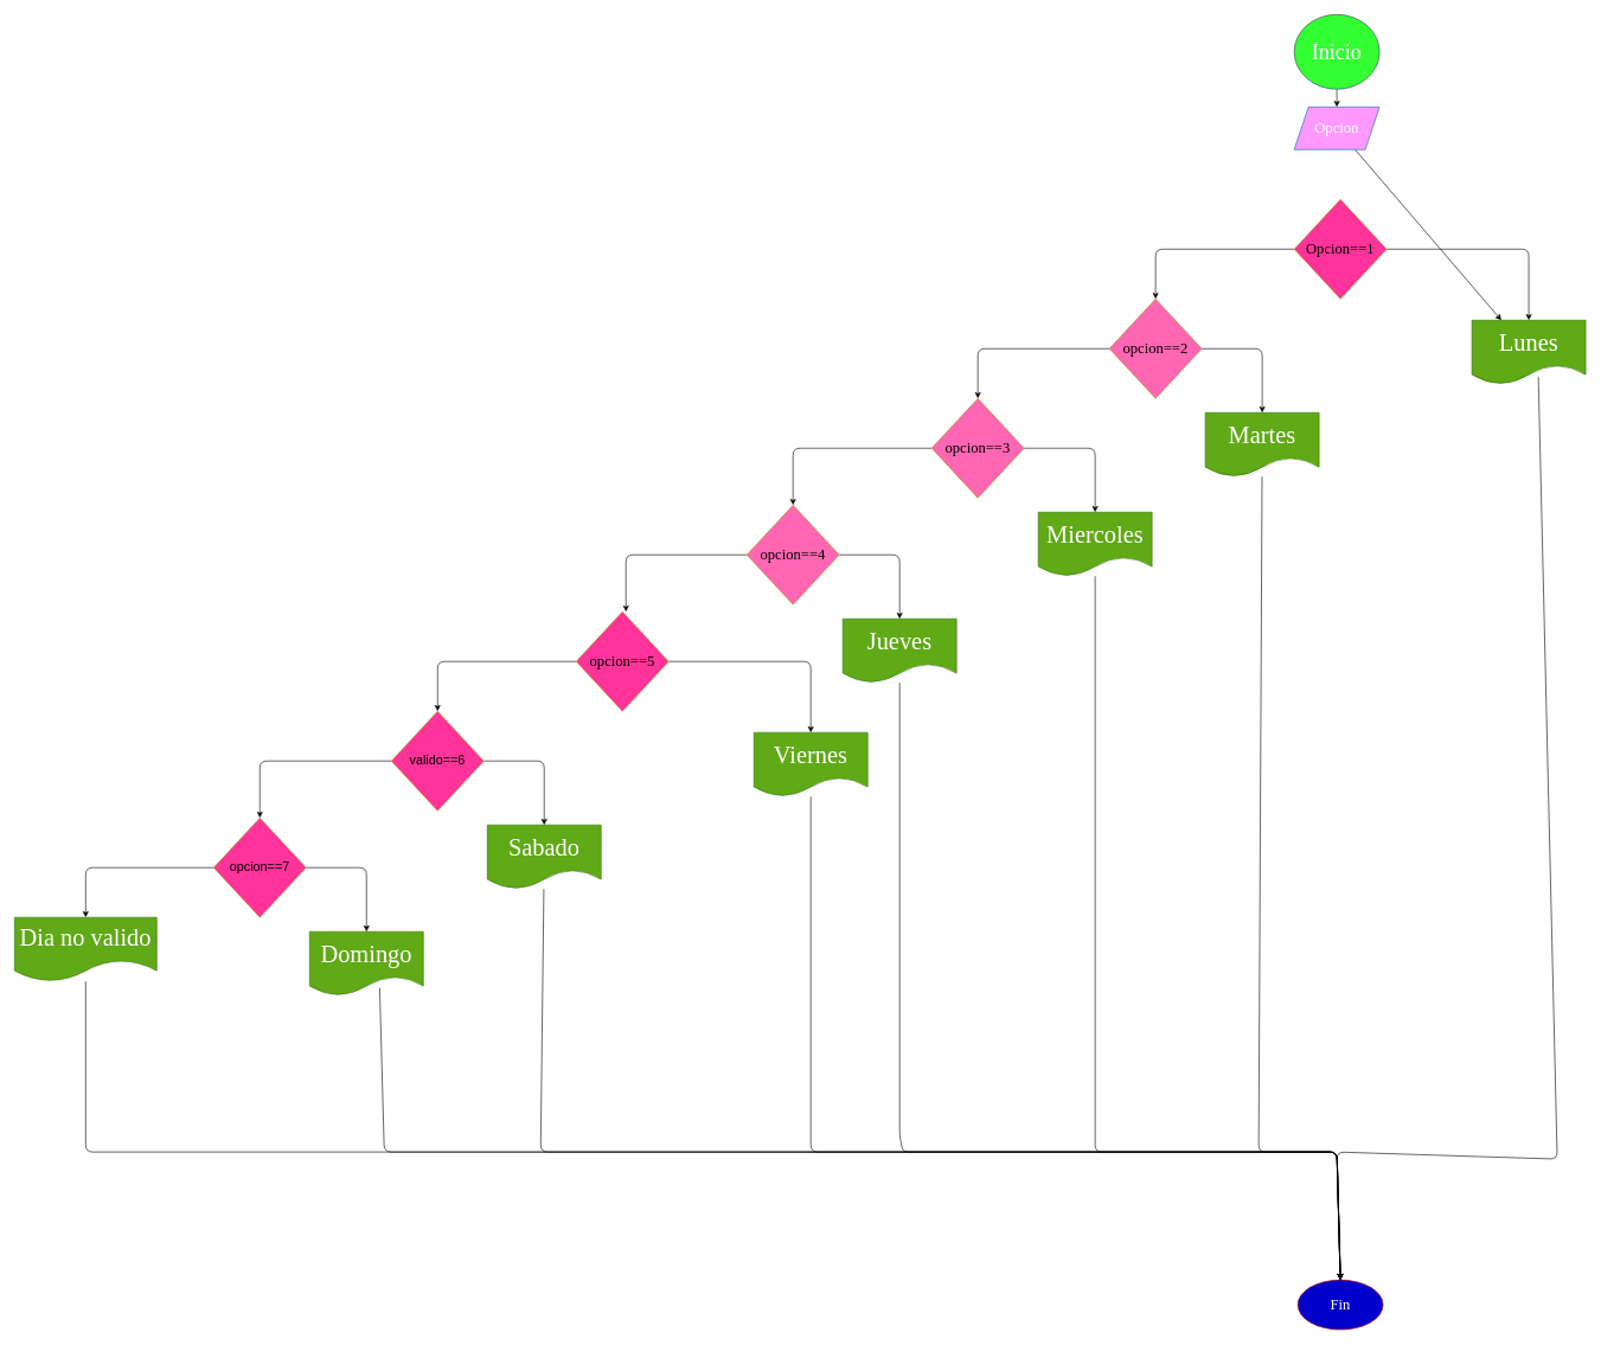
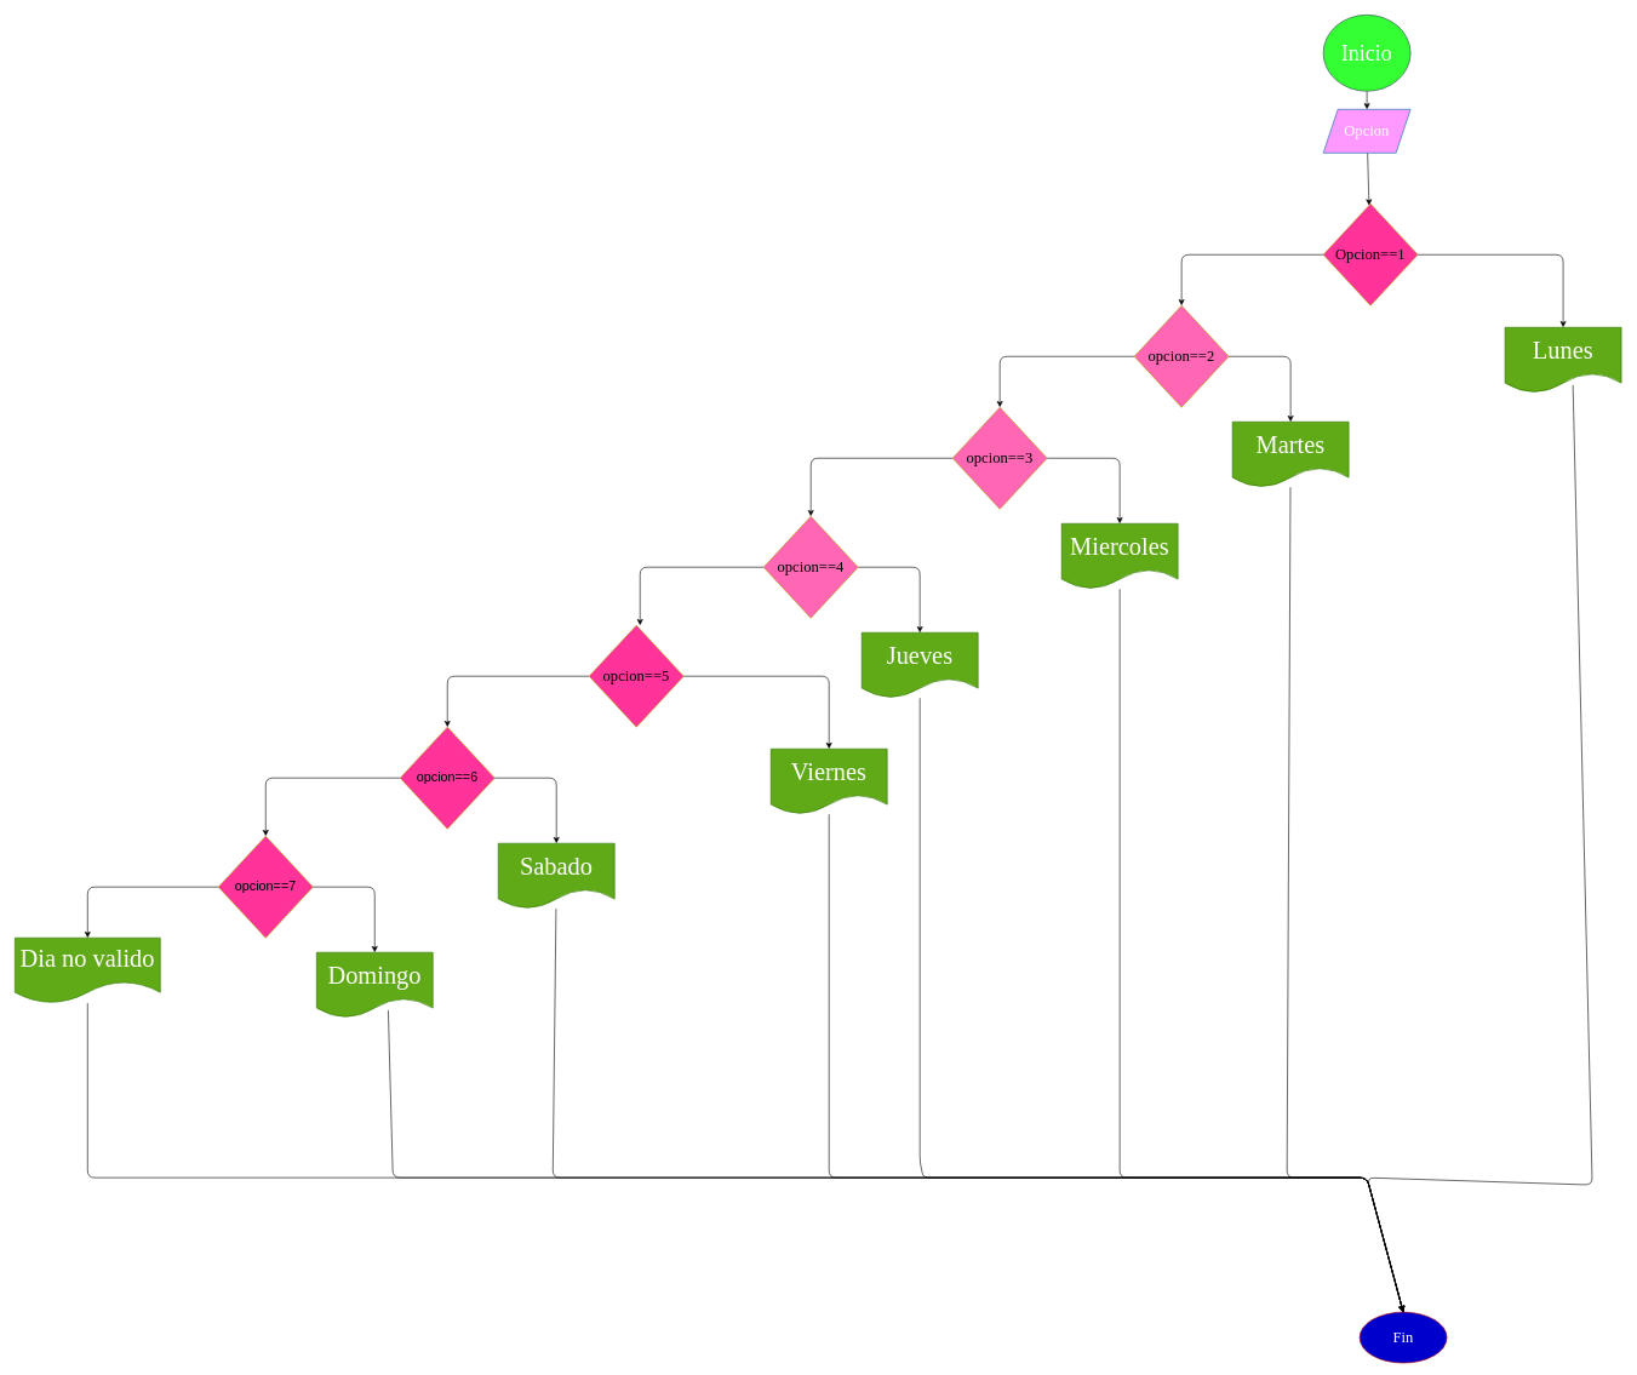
  <mxCell id="0" />
  <mxCell id="1" parent="0" />
  <mxCell id="2" value="" style="edgeStyle=none;html=1;fontSize=18;" parent="1" source="3" target="5" edge="1"><mxGeometry relative="1" as="geometry" /></mxCell>
  <mxCell id="3" value="&lt;font style=&quot;font-size: 30px;&quot;&gt;Inicio&lt;/font&gt;" style="ellipse;whiteSpace=wrap;html=1;fillColor=#33FF33;fontColor=#ffffff;strokeColor=#314354;fontFamily=Comic Sans MS;fontSize=30;" parent="1" vertex="1"><mxGeometry x="1820" y="20" width="120" height="105" as="geometry" /></mxCell>
- <mxCell id="4" style="edgeStyle=none;html=1;fontSize=18;" parent="1" source="5" target="16" edge="1"><mxGeometry relative="1" as="geometry" /></mxCell>
+ <mxCell id="4" style="edgeStyle=none;html=1;fontSize=18;" parent="1" source="5" target="8" edge="1"><mxGeometry relative="1" as="geometry" /></mxCell>
  <mxCell id="5" value="&lt;font style=&quot;font-size: 21px&quot;&gt;Opcion&lt;/font&gt;" style="shape=parallelogram;perimeter=parallelogramPerimeter;whiteSpace=wrap;html=1;fixedSize=1;fillColor=#FF99FF;fontColor=#ffffff;strokeColor=#006EAF;fontFamily=Comic Sans MS;fontSize=21;" parent="1" vertex="1"><mxGeometry x="1820" y="150" width="120" height="60" as="geometry" /></mxCell>
  <mxCell id="6" style="edgeStyle=none;html=1;" parent="1" source="8" target="16" edge="1"><mxGeometry relative="1" as="geometry"><Array as="points"><mxPoint x="2150" y="350" /></Array><mxPoint x="2155" y="440" as="targetPoint" /></mxGeometry></mxCell>
  <mxCell id="7" style="edgeStyle=none;html=1;fontSize=18;entryX=0.5;entryY=0;entryDx=0;entryDy=0;" parent="1" source="8" target="14" edge="1"><mxGeometry relative="1" as="geometry"><Array as="points"><mxPoint x="1625" y="350" /></Array><mxPoint x="1575" y="420" as="targetPoint" /></mxGeometry></mxCell>
  <mxCell id="8" value="Opcion==1" style="rhombus;whiteSpace=wrap;html=1;fontSize=21;fillColor=#FF3399;fontColor=#000000;strokeColor=#B09500;fontFamily=Comic Sans MS;" parent="1" vertex="1"><mxGeometry x="1820" y="280" width="130" height="140" as="geometry" /></mxCell>
- <mxCell id="9" value="Fin" style="ellipse;whiteSpace=wrap;html=1;fontSize=21;fillColor=#0000CC;fontColor=#ffffff;strokeColor=#B20000;fontFamily=Comic Sans MS;" parent="1" vertex="1"><mxGeometry x="1825" y="1800" width="120" height="70" as="geometry" /></mxCell>
+ <mxCell id="9" value="Fin" style="ellipse;whiteSpace=wrap;html=1;fontSize=21;fillColor=#0000CC;fontColor=#ffffff;strokeColor=#B20000;fontFamily=Comic Sans MS;" parent="1" vertex="1"><mxGeometry x="1870" y="1805" width="120" height="70" as="geometry" /></mxCell>
  <mxCell id="10" style="edgeStyle=none;html=1;entryX=0.5;entryY=0;entryDx=0;entryDy=0;fontFamily=Comic Sans MS;fontSize=34;" parent="1" source="11" target="9" edge="1"><mxGeometry relative="1" as="geometry"><Array as="points"><mxPoint x="1770" y="1620" /><mxPoint x="1880" y="1620" /></Array></mxGeometry></mxCell>
  <mxCell id="11" value="Martes" style="shape=document;whiteSpace=wrap;html=1;boundedLbl=1;fontSize=34;fillColor=#60a917;fontColor=#ffffff;strokeColor=#2D7600;fontFamily=Comic Sans MS;" parent="1" vertex="1"><mxGeometry x="1695" y="580" width="160" height="90" as="geometry" /></mxCell>
  <mxCell id="12" style="edgeStyle=none;html=1;" parent="1" source="14" target="11" edge="1"><mxGeometry relative="1" as="geometry"><Array as="points"><mxPoint x="1775" y="490" /></Array><mxPoint x="1775" y="580" as="targetPoint" /></mxGeometry></mxCell>
  <mxCell id="13" style="edgeStyle=none;html=1;fontSize=18;entryX=0.5;entryY=0;entryDx=0;entryDy=0;" parent="1" source="14" target="19" edge="1"><mxGeometry relative="1" as="geometry"><Array as="points"><mxPoint x="1375" y="490" /></Array><mxPoint x="1370" y="560" as="targetPoint" /></mxGeometry></mxCell>
  <mxCell id="14" value="opcion==2" style="rhombus;whiteSpace=wrap;html=1;fontSize=21;fillColor=#FF66B3;fontColor=#000000;strokeColor=#B09500;fontFamily=Comic Sans MS;" parent="1" vertex="1"><mxGeometry x="1560" y="420" width="130" height="140" as="geometry" /></mxCell>
  <mxCell id="15" style="edgeStyle=none;html=1;entryX=0.5;entryY=0;entryDx=0;entryDy=0;fontFamily=Comic Sans MS;fontSize=34;exitX=0.584;exitY=0.883;exitDx=0;exitDy=0;exitPerimeter=0;" parent="1" source="16" target="9" edge="1"><mxGeometry relative="1" as="geometry"><Array as="points"><mxPoint x="2190" y="1630" /><mxPoint x="1880" y="1620" /></Array></mxGeometry></mxCell>
  <mxCell id="16" value="Lunes" style="shape=document;whiteSpace=wrap;html=1;boundedLbl=1;fontSize=34;fillColor=#60a917;fontColor=#ffffff;strokeColor=#2D7600;fontFamily=Comic Sans MS;" parent="1" vertex="1"><mxGeometry x="2070" y="450" width="160" height="90" as="geometry" /></mxCell>
  <mxCell id="17" style="edgeStyle=none;html=1;" parent="1" source="19" target="26" edge="1"><mxGeometry relative="1" as="geometry"><Array as="points"><mxPoint x="1540" y="630" /></Array><mxPoint x="1645" y="730" as="targetPoint" /></mxGeometry></mxCell>
  <mxCell id="18" style="edgeStyle=none;html=1;fontSize=18;entryX=0.5;entryY=0;entryDx=0;entryDy=0;" parent="1" source="19" target="24" edge="1"><mxGeometry relative="1" as="geometry"><Array as="points"><mxPoint x="1115" y="630" /></Array><mxPoint x="1065" y="710" as="targetPoint" /></mxGeometry></mxCell>
  <mxCell id="19" value="opcion==3" style="rhombus;whiteSpace=wrap;html=1;fontSize=21;fillColor=#FF66B3;fontColor=#000000;strokeColor=#B09500;fontFamily=Comic Sans MS;" parent="1" vertex="1"><mxGeometry x="1310" y="560" width="130" height="140" as="geometry" /></mxCell>
  <mxCell id="20" style="edgeStyle=none;html=1;entryX=0.5;entryY=0;entryDx=0;entryDy=0;fontFamily=Comic Sans MS;fontSize=34;" parent="1" source="21" target="9" edge="1"><mxGeometry relative="1" as="geometry"><Array as="points"><mxPoint x="1265" y="1600" /><mxPoint x="1270" y="1620" /><mxPoint x="1880" y="1620" /></Array></mxGeometry></mxCell>
  <mxCell id="21" value="Jueves" style="shape=document;whiteSpace=wrap;html=1;boundedLbl=1;fontSize=34;fillColor=#60a917;fontColor=#ffffff;strokeColor=#2D7600;fontFamily=Comic Sans MS;" parent="1" vertex="1"><mxGeometry x="1185" y="870" width="160" height="90" as="geometry" /></mxCell>
  <mxCell id="22" style="edgeStyle=none;html=1;" parent="1" source="24" target="21" edge="1"><mxGeometry relative="1" as="geometry"><Array as="points"><mxPoint x="1265" y="780" /></Array><mxPoint x="1265" y="870" as="targetPoint" /></mxGeometry></mxCell>
  <mxCell id="23" style="edgeStyle=none;html=1;fontSize=18;" parent="1" source="24" edge="1"><mxGeometry relative="1" as="geometry"><Array as="points"><mxPoint x="880" y="780" /></Array><mxPoint x="880" y="860" as="targetPoint" /></mxGeometry></mxCell>
  <mxCell id="24" value="opcion==4" style="rhombus;whiteSpace=wrap;html=1;fontSize=21;fillColor=#FF66B3;fontColor=#000000;strokeColor=#B09500;fontFamily=Comic Sans MS;" parent="1" vertex="1"><mxGeometry x="1050" y="710" width="130" height="140" as="geometry" /></mxCell>
  <mxCell id="25" style="edgeStyle=none;html=1;entryX=0.5;entryY=0;entryDx=0;entryDy=0;fontFamily=Comic Sans MS;fontSize=34;" parent="1" source="26" target="9" edge="1"><mxGeometry relative="1" as="geometry"><Array as="points"><mxPoint x="1540" y="1620" /><mxPoint x="1880" y="1620" /></Array></mxGeometry></mxCell>
  <mxCell id="26" value="Miercoles" style="shape=document;whiteSpace=wrap;html=1;boundedLbl=1;fontSize=34;fillColor=#60a917;fontColor=#ffffff;strokeColor=#2D7600;fontFamily=Comic Sans MS;" parent="1" vertex="1"><mxGeometry x="1460" y="720" width="160" height="90" as="geometry" /></mxCell>
  <mxCell id="27" style="edgeStyle=none;html=1;" parent="1" source="29" target="36" edge="1"><mxGeometry relative="1" as="geometry"><Array as="points"><mxPoint x="1140" y="930" /></Array><mxPoint x="1145" y="1020" as="targetPoint" /></mxGeometry></mxCell>
  <mxCell id="28" style="edgeStyle=none;html=1;fontSize=18;entryX=0.5;entryY=0;entryDx=0;entryDy=0;" parent="1" source="29" target="34" edge="1"><mxGeometry relative="1" as="geometry"><Array as="points"><mxPoint x="615" y="930" /></Array><mxPoint x="565" y="1000" as="targetPoint" /></mxGeometry></mxCell>
  <mxCell id="29" value="opcion==5" style="rhombus;whiteSpace=wrap;html=1;fontSize=21;fillColor=#FF3399;fontColor=#000000;strokeColor=#B09500;fontFamily=Comic Sans MS;" parent="1" vertex="1"><mxGeometry x="810" y="860" width="130" height="140" as="geometry" /></mxCell>
  <mxCell id="30" style="edgeStyle=none;html=1;entryX=0.5;entryY=0;entryDx=0;entryDy=0;fontFamily=Comic Sans MS;fontSize=34;" parent="1" source="31" target="9" edge="1"><mxGeometry relative="1" as="geometry"><Array as="points"><mxPoint x="760" y="1620" /><mxPoint x="1880" y="1620" /></Array></mxGeometry></mxCell>
  <mxCell id="31" value="Sabado" style="shape=document;whiteSpace=wrap;html=1;boundedLbl=1;fontSize=34;fillColor=#60a917;fontColor=#ffffff;strokeColor=#2D7600;fontFamily=Comic Sans MS;" parent="1" vertex="1"><mxGeometry x="685" y="1160" width="160" height="90" as="geometry" /></mxCell>
  <mxCell id="32" style="edgeStyle=none;html=1;" parent="1" source="34" target="31" edge="1"><mxGeometry relative="1" as="geometry"><Array as="points"><mxPoint x="765" y="1070" /></Array><mxPoint x="765" y="1160" as="targetPoint" /></mxGeometry></mxCell>
  <mxCell id="33" style="edgeStyle=none;html=1;fontSize=18;entryX=0.5;entryY=0;entryDx=0;entryDy=0;" parent="1" source="34" target="41" edge="1"><mxGeometry relative="1" as="geometry"><Array as="points"><mxPoint x="365" y="1070" /></Array><mxPoint x="370" y="1150" as="targetPoint" /></mxGeometry></mxCell>
- <mxCell id="34" value="valido==6" style="rhombus;whiteSpace=wrap;html=1;fontSize=18;fillColor=#FF3399;fontColor=#000000;strokeColor=#B09500;" parent="1" vertex="1"><mxGeometry x="550" y="1000" width="130" height="140" as="geometry" /></mxCell>
+ <mxCell id="34" value="opcion==6" style="rhombus;whiteSpace=wrap;html=1;fontSize=18;fillColor=#FF3399;fontColor=#000000;strokeColor=#B09500;" parent="1" vertex="1"><mxGeometry x="550" y="1000" width="130" height="140" as="geometry" /></mxCell>
  <mxCell id="35" style="edgeStyle=none;html=1;entryX=0.5;entryY=0;entryDx=0;entryDy=0;fontFamily=Comic Sans MS;fontSize=34;" parent="1" source="36" target="9" edge="1"><mxGeometry relative="1" as="geometry"><Array as="points"><mxPoint x="1140" y="1620" /><mxPoint x="1880" y="1620" /></Array></mxGeometry></mxCell>
  <mxCell id="36" value="Viernes" style="shape=document;whiteSpace=wrap;html=1;boundedLbl=1;fontSize=34;fillColor=#60a917;fontColor=#ffffff;strokeColor=#2D7600;fontFamily=Comic Sans MS;" parent="1" vertex="1"><mxGeometry x="1060" y="1030" width="160" height="90" as="geometry" /></mxCell>
  <mxCell id="37" style="edgeStyle=none;html=1;entryX=0.5;entryY=0;entryDx=0;entryDy=0;fontFamily=Comic Sans MS;fontSize=34;exitX=0.616;exitY=0.883;exitDx=0;exitDy=0;exitPerimeter=0;" parent="1" source="38" target="9" edge="1"><mxGeometry relative="1" as="geometry"><Array as="points"><mxPoint x="540" y="1620" /><mxPoint x="1880" y="1620" /></Array></mxGeometry></mxCell>
  <mxCell id="38" value="Domingo" style="shape=document;whiteSpace=wrap;html=1;boundedLbl=1;fontSize=34;fillColor=#60a917;fontColor=#ffffff;strokeColor=#2D7600;fontFamily=Comic Sans MS;" parent="1" vertex="1"><mxGeometry x="435" y="1310" width="160" height="90" as="geometry" /></mxCell>
  <mxCell id="39" style="edgeStyle=none;html=1;" parent="1" source="41" target="38" edge="1"><mxGeometry relative="1" as="geometry"><Array as="points"><mxPoint x="515" y="1220" /></Array><mxPoint x="515" y="1310" as="targetPoint" /></mxGeometry></mxCell>
  <mxCell id="40" style="edgeStyle=none;html=1;fontSize=18;entryX=0.5;entryY=0;entryDx=0;entryDy=0;" parent="1" source="41" target="43" edge="1"><mxGeometry relative="1" as="geometry"><Array as="points"><mxPoint x="120" y="1220" /></Array><mxPoint x="120" y="1300" as="targetPoint" /></mxGeometry></mxCell>
  <mxCell id="41" value="opcion==7" style="rhombus;whiteSpace=wrap;html=1;fontSize=18;fillColor=#FF3399;fontColor=#000000;strokeColor=#B09500;" parent="1" vertex="1"><mxGeometry x="300" y="1150" width="130" height="140" as="geometry" /></mxCell>
  <mxCell id="42" style="edgeStyle=none;html=1;fontFamily=Comic Sans MS;fontSize=34;entryX=0.5;entryY=0;entryDx=0;entryDy=0;" parent="1" source="43" target="9" edge="1"><mxGeometry relative="1" as="geometry"><Array as="points"><mxPoint x="120" y="1620" /><mxPoint x="1880" y="1620" /></Array></mxGeometry></mxCell>
  <mxCell id="43" value="Dia no valido" style="shape=document;whiteSpace=wrap;html=1;boundedLbl=1;fontSize=34;fillColor=#60a917;size=0.333;fontColor=#ffffff;strokeColor=#2D7600;fontFamily=Comic Sans MS;" parent="1" vertex="1"><mxGeometry x="20" y="1290" width="200" height="90" as="geometry" /></mxCell>
